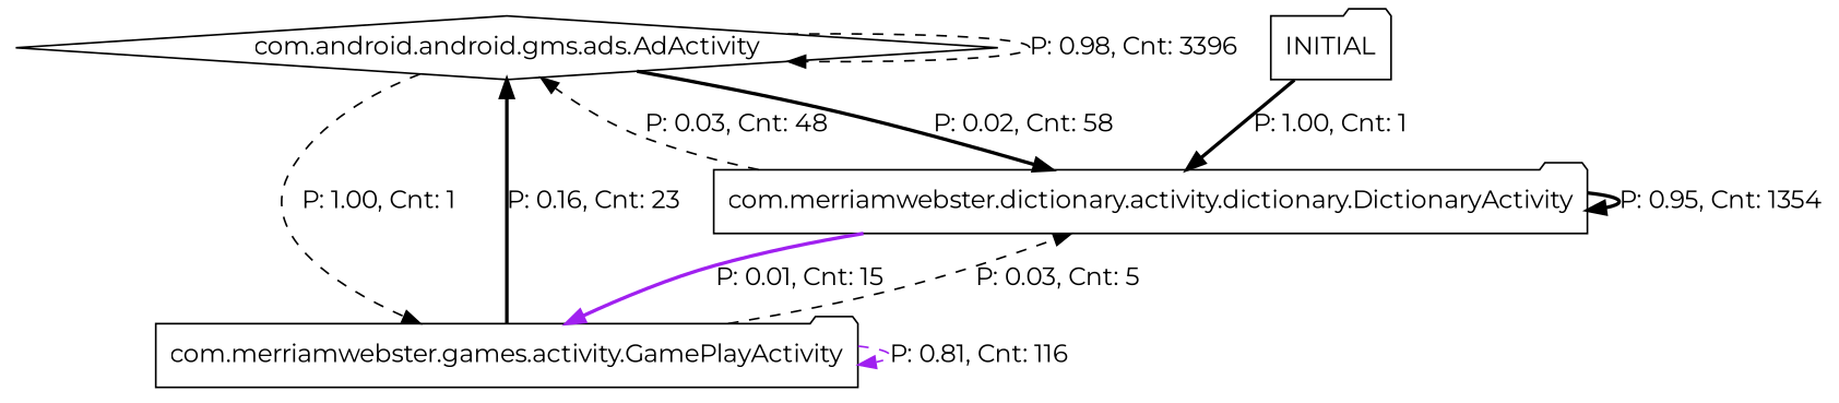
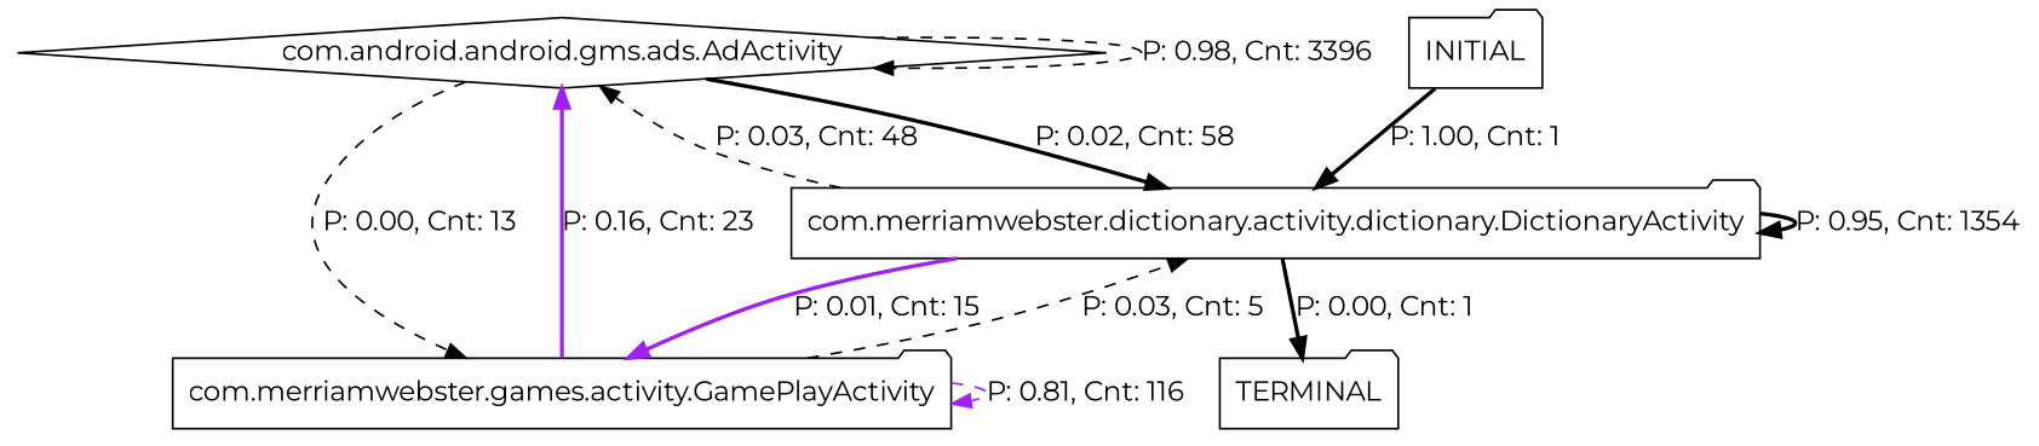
  digraph {
    fontname=Montserrat
    node [fontname=Montserrat shape=folder]
    edge [color=black fontname=Montserrat style=bold]
    n1 [label="com.android.android.gms.ads.AdActivity" shape=diamond]
    n2 [label="com.merriamwebster.dictionary.activity.dictionary.DictionaryActivity"]
    n3 [label="com.merriamwebster.games.activity.GamePlayActivity"]
+   n4 [label=TERMINAL]
    n5 [label=INITIAL]
    n1 -> n1 [label="P: 0.98, Cnt: 3396" style=dashed]
    n1 -> n2 [label="P: 0.02, Cnt: 58"]
-   n1 -> n3 [label="P: 1.00, Cnt: 1" style=dashed]
+   n1 -> n3 [label="P: 0.00, Cnt: 13" style=dashed]
    n2 -> n1 [label="P: 0.03, Cnt: 48" style=dashed]
    n2 -> n2 [label="P: 0.95, Cnt: 1354"]
    n2 -> n3 [color=purple label="P: 0.01, Cnt: 15"]
-   n3 -> n1 [label="P: 0.16, Cnt: 23"]
+   n2 -> n4 [label="P: 0.00, Cnt: 1"]
+   n3 -> n1 [color=purple label="P: 0.16, Cnt: 23"]
    n3 -> n2 [label="P: 0.03, Cnt: 5" style=dashed]
    n3 -> n3 [color=purple label="P: 0.81, Cnt: 116" style=dashed]
    n5 -> n2 [label="P: 1.00, Cnt: 1"]
  }
